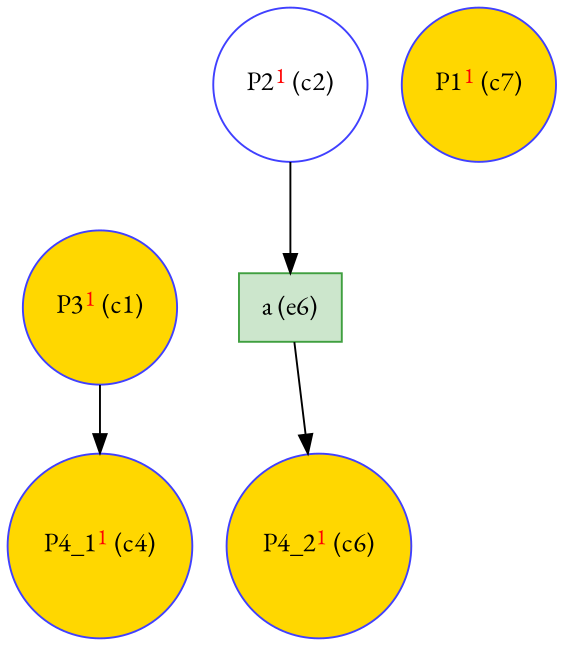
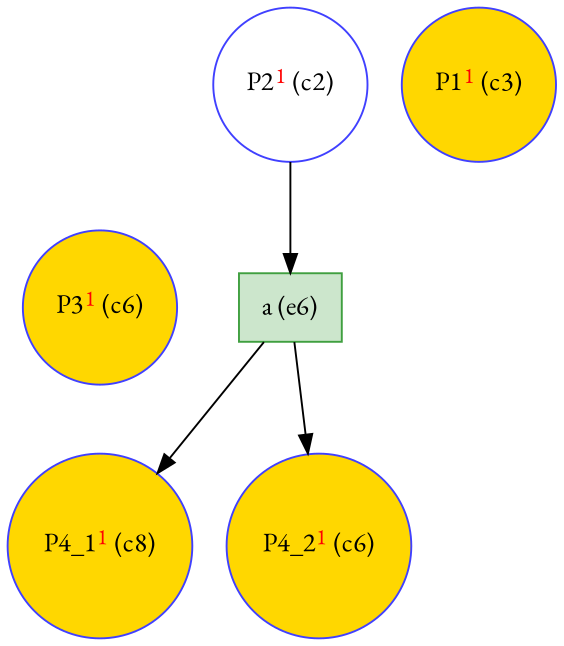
  digraph {
    fontname="EB Garamond"
    node [color="#4040ff" fillcolor=gold fontname="EB Garamond" shape=circle style=filled]
    edge [fontname="EB Garamond"]
    n1 [fillcolor=transparent label=<P2<FONT COLOR="red"><SUP>1</SUP></FONT>&nbsp;(c2)>]
    n2 [color="#409f40" fillcolor="#cce6cc" label="a (e6)" shape=box]
-   n3 [label=<P4_1<FONT COLOR="red"><SUP>1</SUP></FONT>&nbsp;(c4)>]
+   n3 [label=<P4_1<FONT COLOR="red"><SUP>1</SUP></FONT>&nbsp;(c8)>]
    n4 [label=<P4_2<FONT COLOR="red"><SUP>1</SUP></FONT>&nbsp;(c6)>]
-   n5 [label=<P3<FONT COLOR="red"><SUP>1</SUP></FONT>&nbsp;(c1)>]
-   n6 [label=<P1<FONT COLOR="red"><SUP>1</SUP></FONT>&nbsp;(c7)>]
+   n5 [label=<P3<FONT COLOR="red"><SUP>1</SUP></FONT>&nbsp;(c6)>]
+   n6 [label=<P1<FONT COLOR="red"><SUP>1</SUP></FONT>&nbsp;(c3)>]
    n1 -> n2
-   n5 -> n3
+   n2 -> n3
    n2 -> n4
  }
